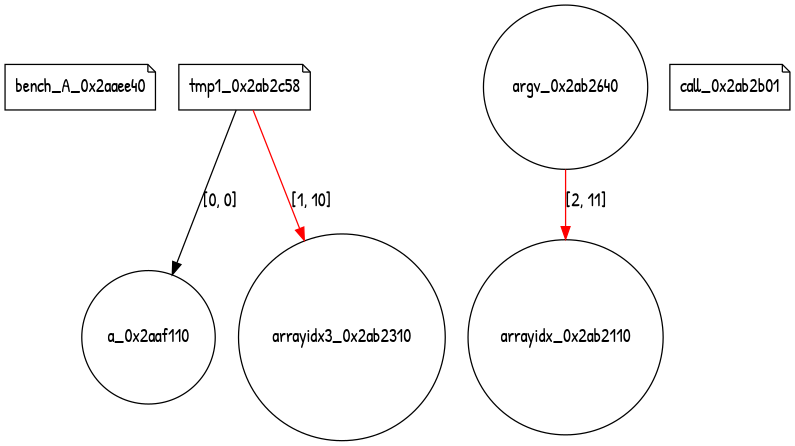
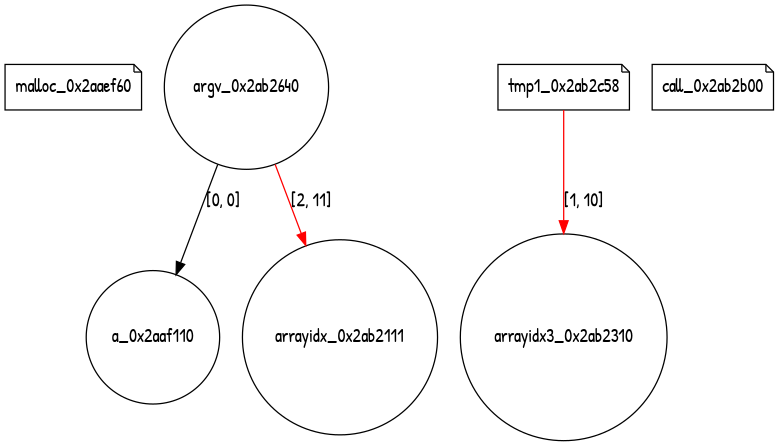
  digraph {
    fontname="Patrick Hand"
    node [fontname="Patrick Hand" shape=note]
    edge [fontname="Patrick Hand" color=red]
-   bench_A_0x2aaee40
+   malloc_0x2aaef60
    a_0x2aaf110 [shape=circle]
    tmp1_0x2ab2c58
    arrayidx3_0x2ab2310 [shape=circle]
-   arrayidx_0x2ab2110 [shape=circle]
+   arrayidx_0x2ab2110 [shape=circle label=arrayidx_0x2ab2111]
    argv_0x2ab2640 [shape=circle]
-   call_0x2ab2b00 [label=call_0x2ab2b01]
-   tmp1_0x2ab2c58 -> a_0x2aaf110 [label="[0, 0]" color=""]
+   call_0x2ab2b00
+   argv_0x2ab2640 -> a_0x2aaf110 [label="[0, 0]" color=""]
    tmp1_0x2ab2c58 -> arrayidx3_0x2ab2310 [label="[1, 10]"]
    argv_0x2ab2640 -> arrayidx_0x2ab2110 [label="[2, 11]"]
  }
